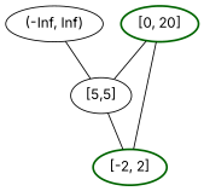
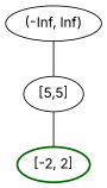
  graph {
    fontname=Inter
    node [fontname=Inter]
    edge [fontname=Inter]
    n1 [label="(-Inf, Inf)"]
    n2 [label="[5,5]"]
-   n3 [color=darkgreen label="[0, 20]" style=bold]
    n4 [color=darkgreen label="[-2, 2]" style=bold]
    n1 -- n2
    n2 -- n4
-   n3 -- n2
-   n3 -- n4
  }
